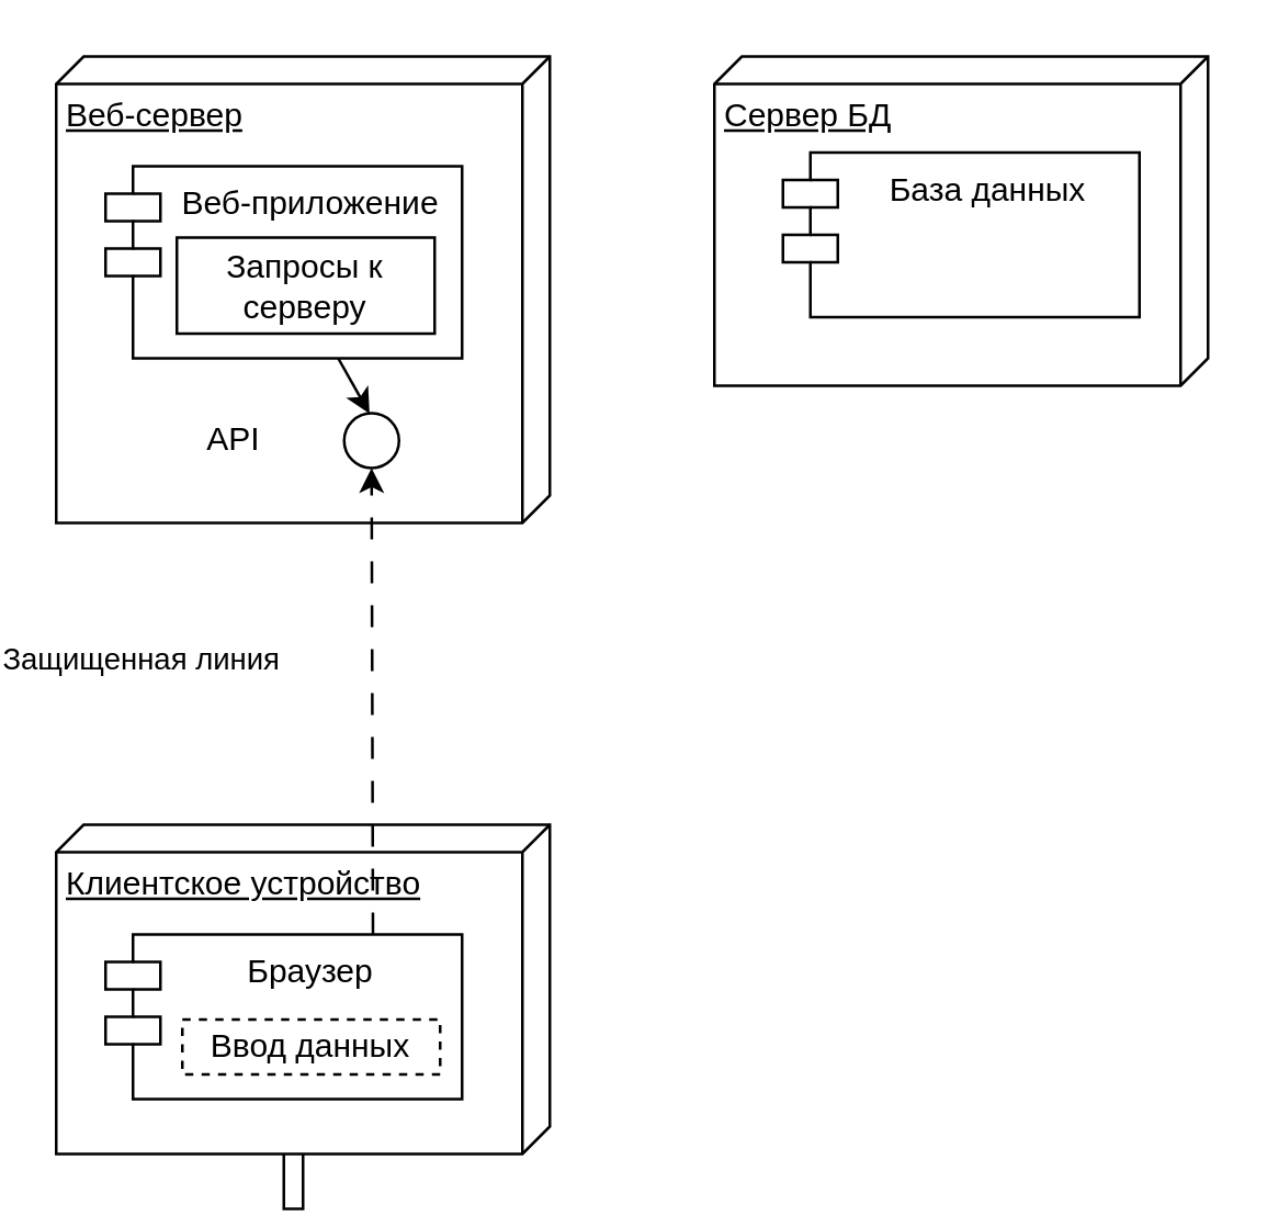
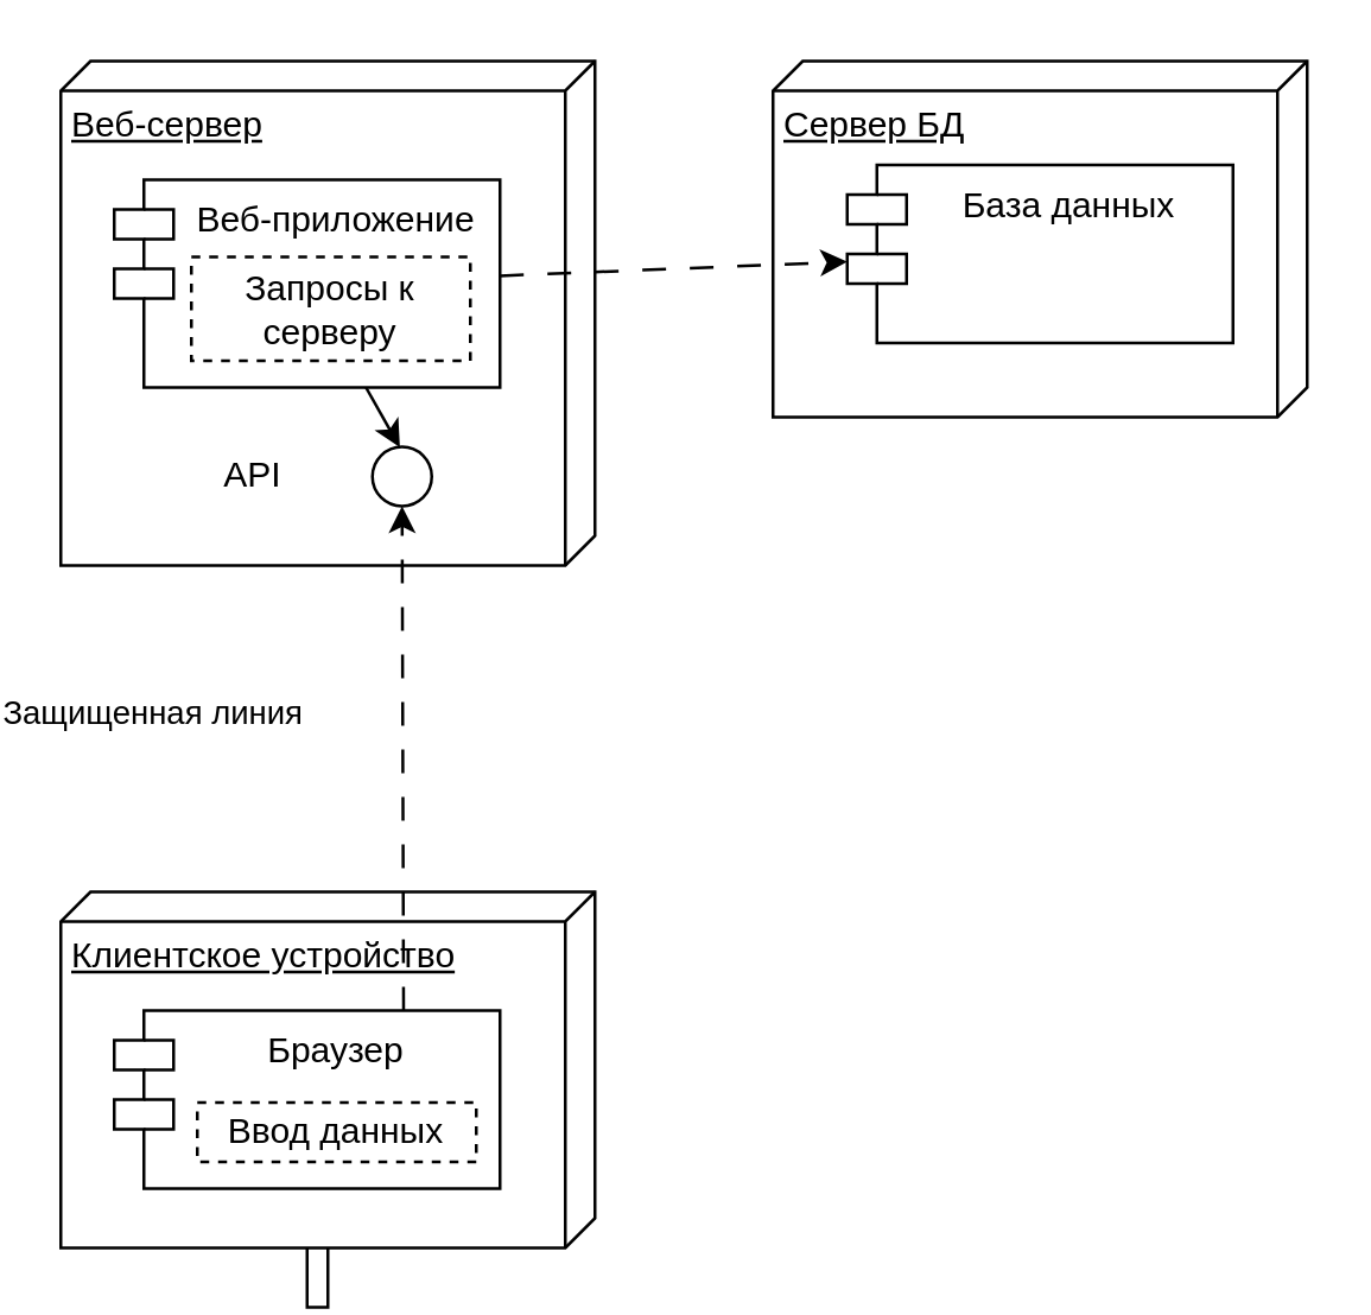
  <mxCell id="0" style=";html=1;" />
  <mxCell id="1" style=";html=1;" parent="0" />
  <mxCell id="2" value="Веб-сервер" style="verticalAlign=top;align=left;spacingTop=8;spacingLeft=2;spacingRight=12;shape=cube;size=10;direction=south;fontStyle=4;html=1;whiteSpace=wrap;" parent="1" vertex="1"><mxGeometry x="20" y="20" width="180" height="170" as="geometry" /></mxCell>
  <mxCell id="3" value="Сервер БД" style="verticalAlign=top;align=left;spacingTop=8;spacingLeft=2;spacingRight=12;shape=cube;size=10;direction=south;fontStyle=4;html=1;whiteSpace=wrap;" parent="1" vertex="1"><mxGeometry x="260" y="20" width="180" height="120" as="geometry" /></mxCell>
  <mxCell id="4" style="edgeStyle=orthogonalEdgeStyle;rounded=0;orthogonalLoop=1;jettySize=auto;html=1;endArrow=none;startFill=0;" parent="1" source="5" target="11" edge="1"><mxGeometry relative="1" as="geometry" /></mxCell>
  <mxCell id="5" value="Клиентское устройство" style="verticalAlign=top;align=left;spacingTop=8;spacingLeft=2;spacingRight=12;shape=cube;size=10;direction=south;fontStyle=4;html=1;whiteSpace=wrap;" parent="1" vertex="1"><mxGeometry x="20" y="300" width="180" height="120" as="geometry" /></mxCell>
  <mxCell id="6" style="rounded=0;orthogonalLoop=1;jettySize=auto;html=1;" parent="1" source="8" edge="1"><mxGeometry relative="1" as="geometry"><mxPoint x="128.5" y="120" as="sourcePoint" /><mxPoint x="134.262" y="150.152" as="targetPoint" /></mxGeometry></mxCell>
+ <mxCell id="7" style="rounded=0;orthogonalLoop=1;jettySize=auto;html=1;dashed=1;dashPattern=8 8;" parent="1" source="8" target="9" edge="1"><mxGeometry relative="1" as="geometry" /></mxCell>
  <mxCell id="8" value="Веб-приложение" style="shape=module;align=left;spacingLeft=20;align=center;verticalAlign=top;whiteSpace=wrap;html=1;" parent="1" vertex="1"><mxGeometry x="38" y="60" width="130" height="70" as="geometry" /></mxCell>
  <mxCell id="9" value="База данных" style="shape=module;align=left;spacingLeft=20;align=center;verticalAlign=top;whiteSpace=wrap;html=1;" parent="1" vertex="1"><mxGeometry x="285" y="55" width="130" height="60" as="geometry" /></mxCell>
  <mxCell id="10" style="rounded=0;orthogonalLoop=1;jettySize=auto;html=1;dashed=1;dashPattern=8 8;exitX=0.75;exitY=0;exitDx=0;exitDy=0;" parent="1" source="11" target="12" edge="1"><mxGeometry relative="1" as="geometry" /></mxCell>
  <mxCell id="11" value="Браузер" style="shape=module;align=left;spacingLeft=20;align=center;verticalAlign=top;whiteSpace=wrap;html=1;" parent="1" vertex="1"><mxGeometry x="38" y="340" width="130" height="60" as="geometry" /></mxCell>
  <mxCell id="12" value="" style="ellipse;whiteSpace=wrap;html=1;aspect=fixed;" parent="1" vertex="1"><mxGeometry x="125" y="150" width="20" height="20" as="geometry" /></mxCell>
  <mxCell id="13" value="API" style="text;html=1;align=center;verticalAlign=middle;whiteSpace=wrap;rounded=0;" parent="1" vertex="1"><mxGeometry x="45" y="145" width="80" height="30" as="geometry" /></mxCell>
  <mxCell id="14" value="Защищенная линия" style="edgeLabel;html=1;align=center;verticalAlign=middle;resizable=0;points=[];" parent="1" vertex="1" connectable="0"><mxGeometry x="50.002" y="239.999" as="geometry" /></mxCell>
  <mxCell id="15" value="Ввод данных" style="html=1;whiteSpace=wrap;dashed=1;" parent="1" vertex="1"><mxGeometry x="66" y="371" width="94" height="20" as="geometry" /></mxCell>
- <mxCell id="16" value="Запросы к серверу" style="html=1;whiteSpace=wrap;" parent="1" vertex="1"><mxGeometry x="64" y="86" width="94" height="35" as="geometry" /></mxCell>
+ <mxCell id="16" value="Запросы к серверу" style="html=1;whiteSpace=wrap;dashed=1;" parent="1" vertex="1"><mxGeometry x="64" y="86" width="94" height="35" as="geometry" /></mxCell>
